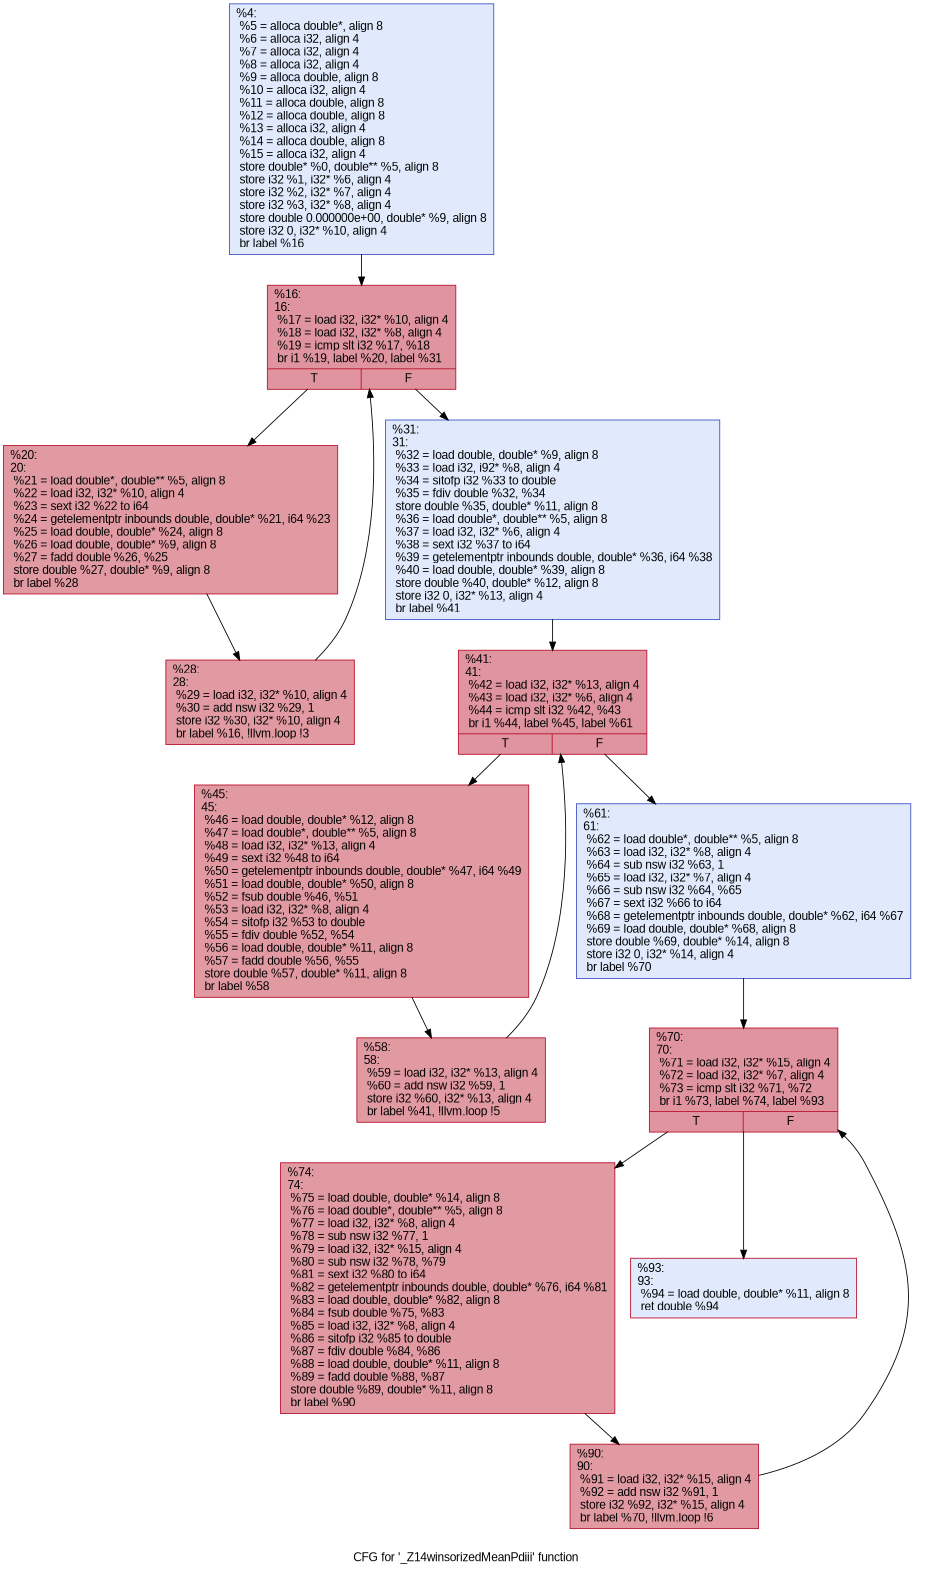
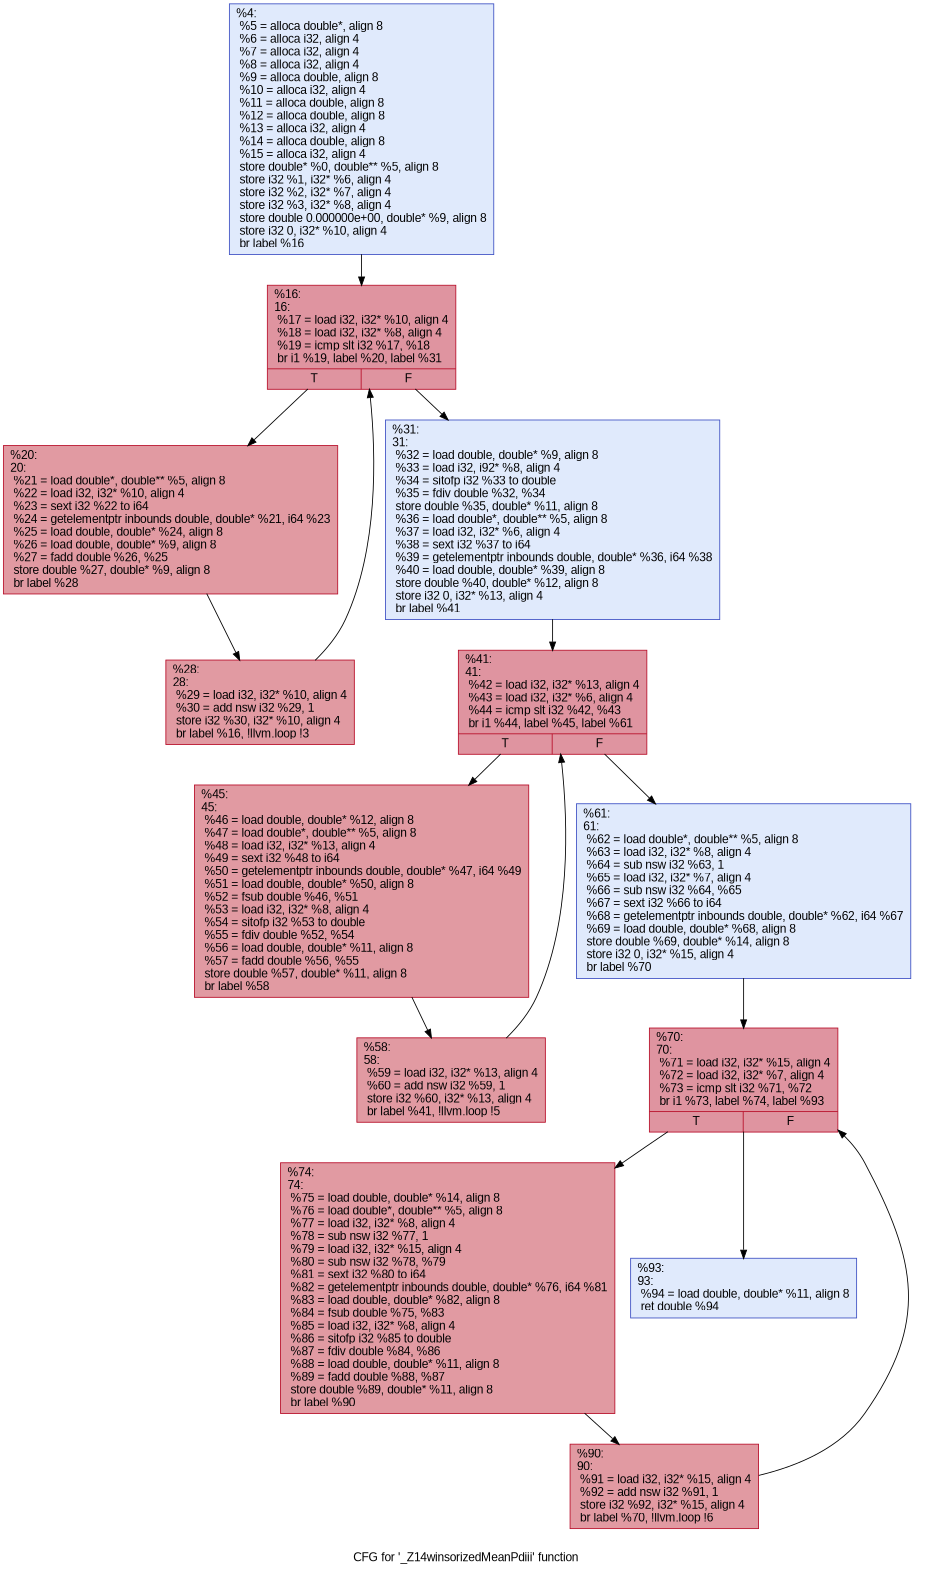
  digraph {
    fontname="Liberation Sans"
    label="CFG for '_Z14winsorizedMeanPdiii' function"
    node [color="#b70d28ff" fillcolor="#bb1b2c70" fontname="Liberation Sans" shape=record style=filled]
    edge [fontname="Liberation Sans"]
    n1 [color="#3d50c3ff" fillcolor="#b9d0f970" label="{%4:\l  %5 = alloca double*, align 8\l  %6 = alloca i32, align 4\l  %7 = alloca i32, align 4\l  %8 = alloca i32, align 4\l  %9 = alloca double, align 8\l  %10 = alloca i32, align 4\l  %11 = alloca double, align 8\l  %12 = alloca double, align 8\l  %13 = alloca i32, align 4\l  %14 = alloca double, align 8\l  %15 = alloca i32, align 4\l  store double* %0, double** %5, align 8\l  store i32 %1, i32* %6, align 4\l  store i32 %2, i32* %7, align 4\l  store i32 %3, i32* %8, align 4\l  store double 0.000000e+00, double* %9, align 8\l  store i32 0, i32* %10, align 4\l  br label %16\l}"]
    n2 [fillcolor="#b70d2870" label="{%16:\l16:                                               \l  %17 = load i32, i32* %10, align 4\l  %18 = load i32, i32* %8, align 4\l  %19 = icmp slt i32 %17, %18\l  br i1 %19, label %20, label %31\l|{<s0>T|<s1>F}}"]
    n3 [label="{%20:\l20:                                               \l  %21 = load double*, double** %5, align 8\l  %22 = load i32, i32* %10, align 4\l  %23 = sext i32 %22 to i64\l  %24 = getelementptr inbounds double, double* %21, i64 %23\l  %25 = load double, double* %24, align 8\l  %26 = load double, double* %9, align 8\l  %27 = fadd double %26, %25\l  store double %27, double* %9, align 8\l  br label %28\l}"]
    n4 [color="#3d50c3ff" fillcolor="#b9d0f970" label="{%31:\l31:                                               \l  %32 = load double, double* %9, align 8\l  %33 = load i32, i92* %8, align 4\l  %34 = sitofp i32 %33 to double\l  %35 = fdiv double %32, %34\l  store double %35, double* %11, align 8\l  %36 = load double*, double** %5, align 8\l  %37 = load i32, i32* %6, align 4\l  %38 = sext i32 %37 to i64\l  %39 = getelementptr inbounds double, double* %36, i64 %38\l  %40 = load double, double* %39, align 8\l  store double %40, double* %12, align 8\l  store i32 0, i32* %13, align 4\l  br label %41\l}"]
    n5 [label="{%28:\l28:                                               \l  %29 = load i32, i32* %10, align 4\l  %30 = add nsw i32 %29, 1\l  store i32 %30, i32* %10, align 4\l  br label %16, !llvm.loop !3\l}"]
    n6 [fillcolor="#b70d2870" label="{%41:\l41:                                               \l  %42 = load i32, i32* %13, align 4\l  %43 = load i32, i32* %6, align 4\l  %44 = icmp slt i32 %42, %43\l  br i1 %44, label %45, label %61\l|{<s0>T|<s1>F}}"]
    n7 [label="{%45:\l45:                                               \l  %46 = load double, double* %12, align 8\l  %47 = load double*, double** %5, align 8\l  %48 = load i32, i32* %13, align 4\l  %49 = sext i32 %48 to i64\l  %50 = getelementptr inbounds double, double* %47, i64 %49\l  %51 = load double, double* %50, align 8\l  %52 = fsub double %46, %51\l  %53 = load i32, i32* %8, align 4\l  %54 = sitofp i32 %53 to double\l  %55 = fdiv double %52, %54\l  %56 = load double, double* %11, align 8\l  %57 = fadd double %56, %55\l  store double %57, double* %11, align 8\l  br label %58\l}"]
-   n8 [color="#3d50c3ff" fillcolor="#b9d0f970" label="{%61:\l61:                                               \l  %62 = load double*, double** %5, align 8\l  %63 = load i32, i32* %8, align 4\l  %64 = sub nsw i32 %63, 1\l  %65 = load i32, i32* %7, align 4\l  %66 = sub nsw i32 %64, %65\l  %67 = sext i32 %66 to i64\l  %68 = getelementptr inbounds double, double* %62, i64 %67\l  %69 = load double, double* %68, align 8\l  store double %69, double* %14, align 8\l  store i32 0, i32* %14, align 4\l  br label %70\l}"]
+   n8 [color="#3d50c3ff" fillcolor="#b9d0f970" label="{%61:\l61:                                               \l  %62 = load double*, double** %5, align 8\l  %63 = load i32, i32* %8, align 4\l  %64 = sub nsw i32 %63, 1\l  %65 = load i32, i32* %7, align 4\l  %66 = sub nsw i32 %64, %65\l  %67 = sext i32 %66 to i64\l  %68 = getelementptr inbounds double, double* %62, i64 %67\l  %69 = load double, double* %68, align 8\l  store double %69, double* %14, align 8\l  store i32 0, i32* %15, align 4\l  br label %70\l}"]
    n9 [label="{%58:\l58:                                               \l  %59 = load i32, i32* %13, align 4\l  %60 = add nsw i32 %59, 1\l  store i32 %60, i32* %13, align 4\l  br label %41, !llvm.loop !5\l}"]
    n10 [fillcolor="#b70d2870" label="{%70:\l70:                                               \l  %71 = load i32, i32* %15, align 4\l  %72 = load i32, i32* %7, align 4\l  %73 = icmp slt i32 %71, %72\l  br i1 %73, label %74, label %93\l|{<s0>T|<s1>F}}"]
    n11 [label="{%74:\l74:                                               \l  %75 = load double, double* %14, align 8\l  %76 = load double*, double** %5, align 8\l  %77 = load i32, i32* %8, align 4\l  %78 = sub nsw i32 %77, 1\l  %79 = load i32, i32* %15, align 4\l  %80 = sub nsw i32 %78, %79\l  %81 = sext i32 %80 to i64\l  %82 = getelementptr inbounds double, double* %76, i64 %81\l  %83 = load double, double* %82, align 8\l  %84 = fsub double %75, %83\l  %85 = load i32, i32* %8, align 4\l  %86 = sitofp i32 %85 to double\l  %87 = fdiv double %84, %86\l  %88 = load double, double* %11, align 8\l  %89 = fadd double %88, %87\l  store double %89, double* %11, align 8\l  br label %90\l}"]
-   n12 [fillcolor="#b9d0f970" label="{%93:\l93:                                               \l  %94 = load double, double* %11, align 8\l  ret double %94\l}"]
+   n12 [color="#3d50c3ff" fillcolor="#b9d0f970" label="{%93:\l93:                                               \l  %94 = load double, double* %11, align 8\l  ret double %94\l}"]
    n13 [label="{%90:\l90:                                               \l  %91 = load i32, i32* %15, align 4\l  %92 = add nsw i32 %91, 1\l  store i32 %92, i32* %15, align 4\l  br label %70, !llvm.loop !6\l}"]
    n1 -> n2
    n2 -> n3
    n2 -> n4
    n3 -> n5
    n4 -> n6
    n5 -> n2
    n6 -> n7
    n6 -> n8
    n7 -> n9
    n8 -> n10
    n9 -> n6
    n10 -> n11
    n10 -> n12
    n11 -> n13
    n13 -> n10
  }
